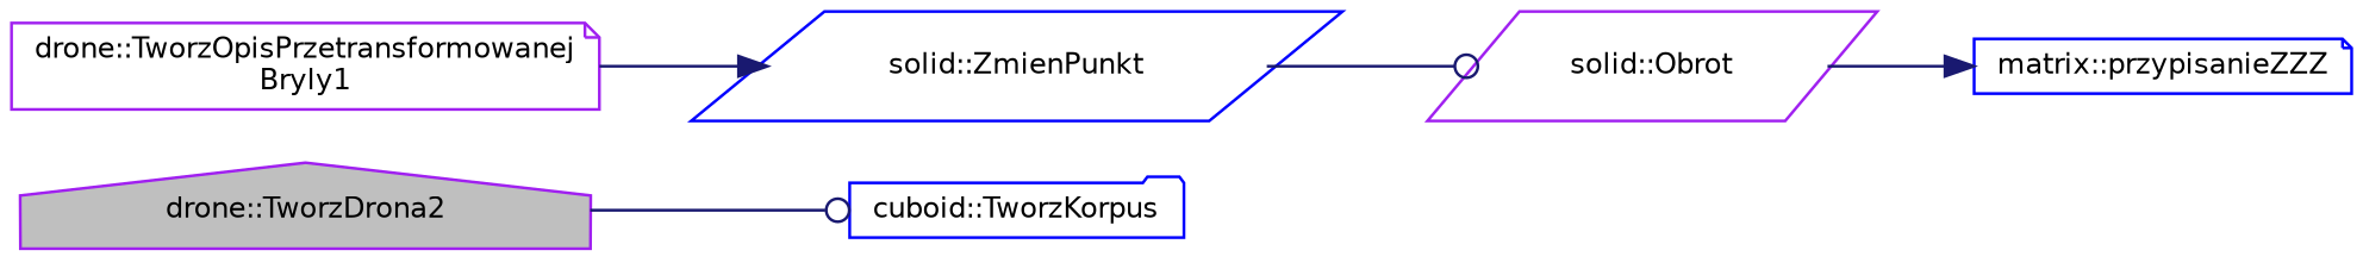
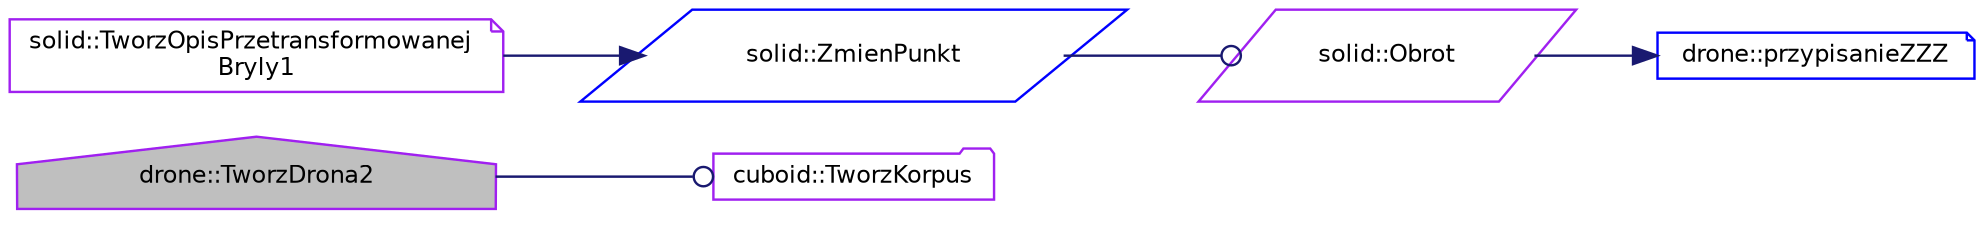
  digraph {
    rankdir=LR
    node [color=purple fillcolor=white fontname=Helvetica fontsize=10 shape=note style=filled]
    edge [arrowhead=odot color=midnightblue fontname=Helvetica fontsize=10 labelfontname=Helvetica labelfontsize=10 style=solid]
    n1 [fillcolor=grey75 fontcolor=black height=0.2 label="drone::TworzDrona2" shape=house width=0.4]
-   n2 [color=blue height=0.2 label="cuboid::TworzKorpus" shape=folder width=0.4]
-   n3 [height=0.2 label="drone::TworzOpisPrzetransformowanej\lBryly1" width=0.4]
+   n2 [height=0.2 label="cuboid::TworzKorpus" shape=folder width=0.4]
+   n3 [height=0.2 label="solid::TworzOpisPrzetransformowanej\lBryly1" width=0.4]
    n4 [color=blue height=0.2 label="solid::ZmienPunkt" shape=parallelogram width=0.4]
    n5 [height=0.2 label="solid::Obrot" shape=parallelogram width=0.4]
-   n6 [color=blue height=0.2 label="matrix::przypisanieZZZ" width=0.4]
+   n6 [color=blue height=0.2 label="drone::przypisanieZZZ" width=0.4]
    n1 -> n2
    n3 -> n4 [arrowhead=normal]
    n4 -> n5
    n5 -> n6 [arrowhead=normal]
  }
